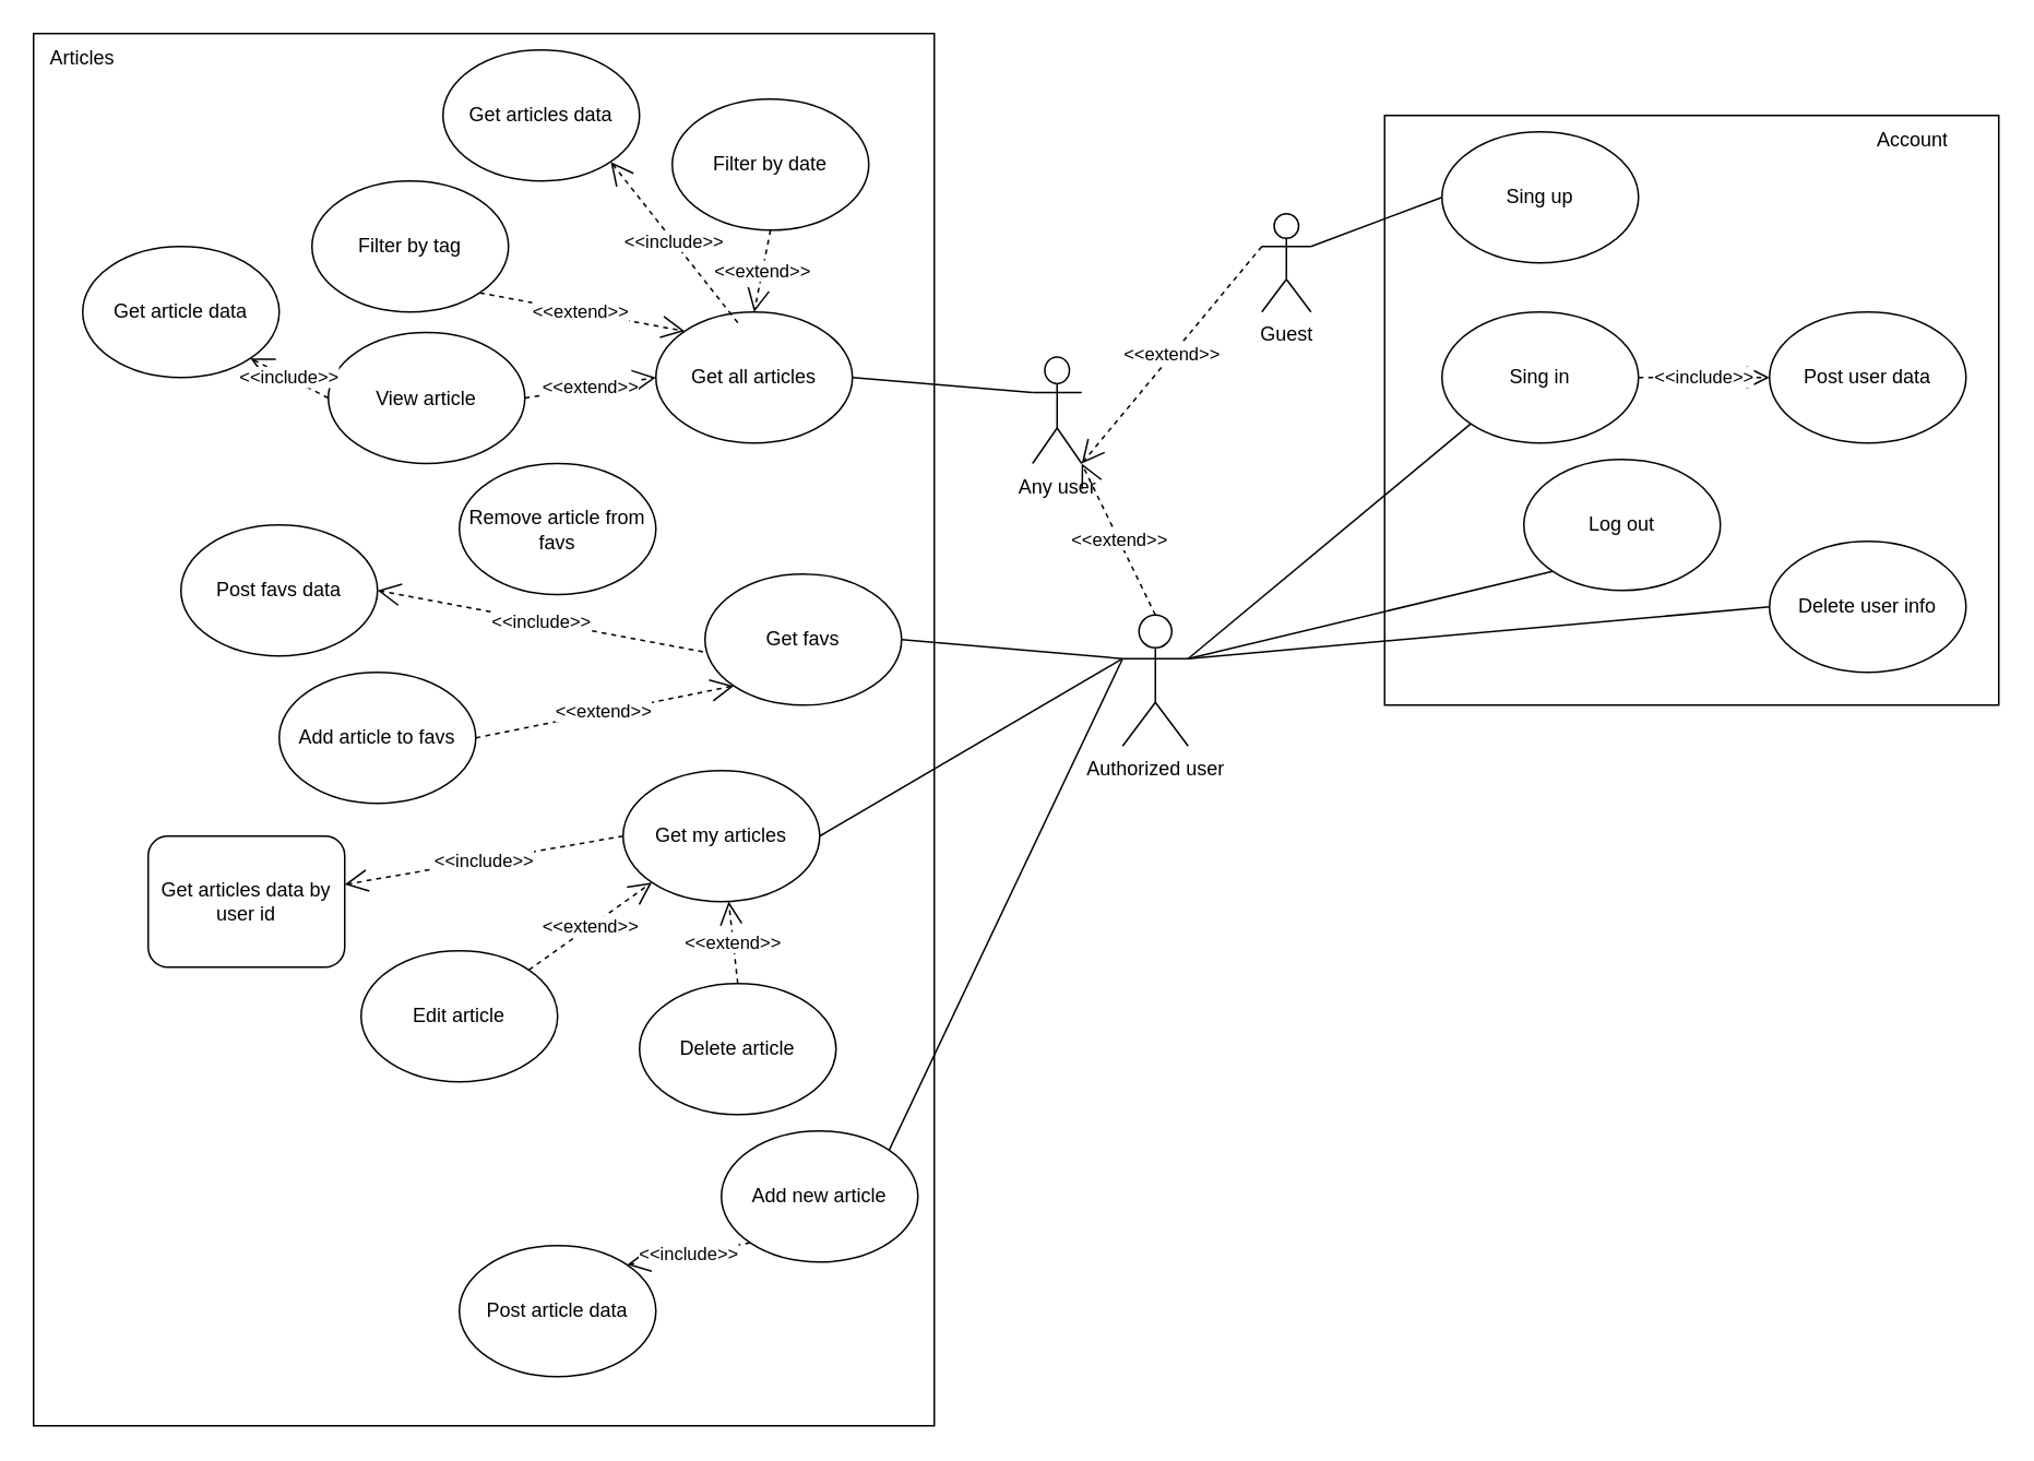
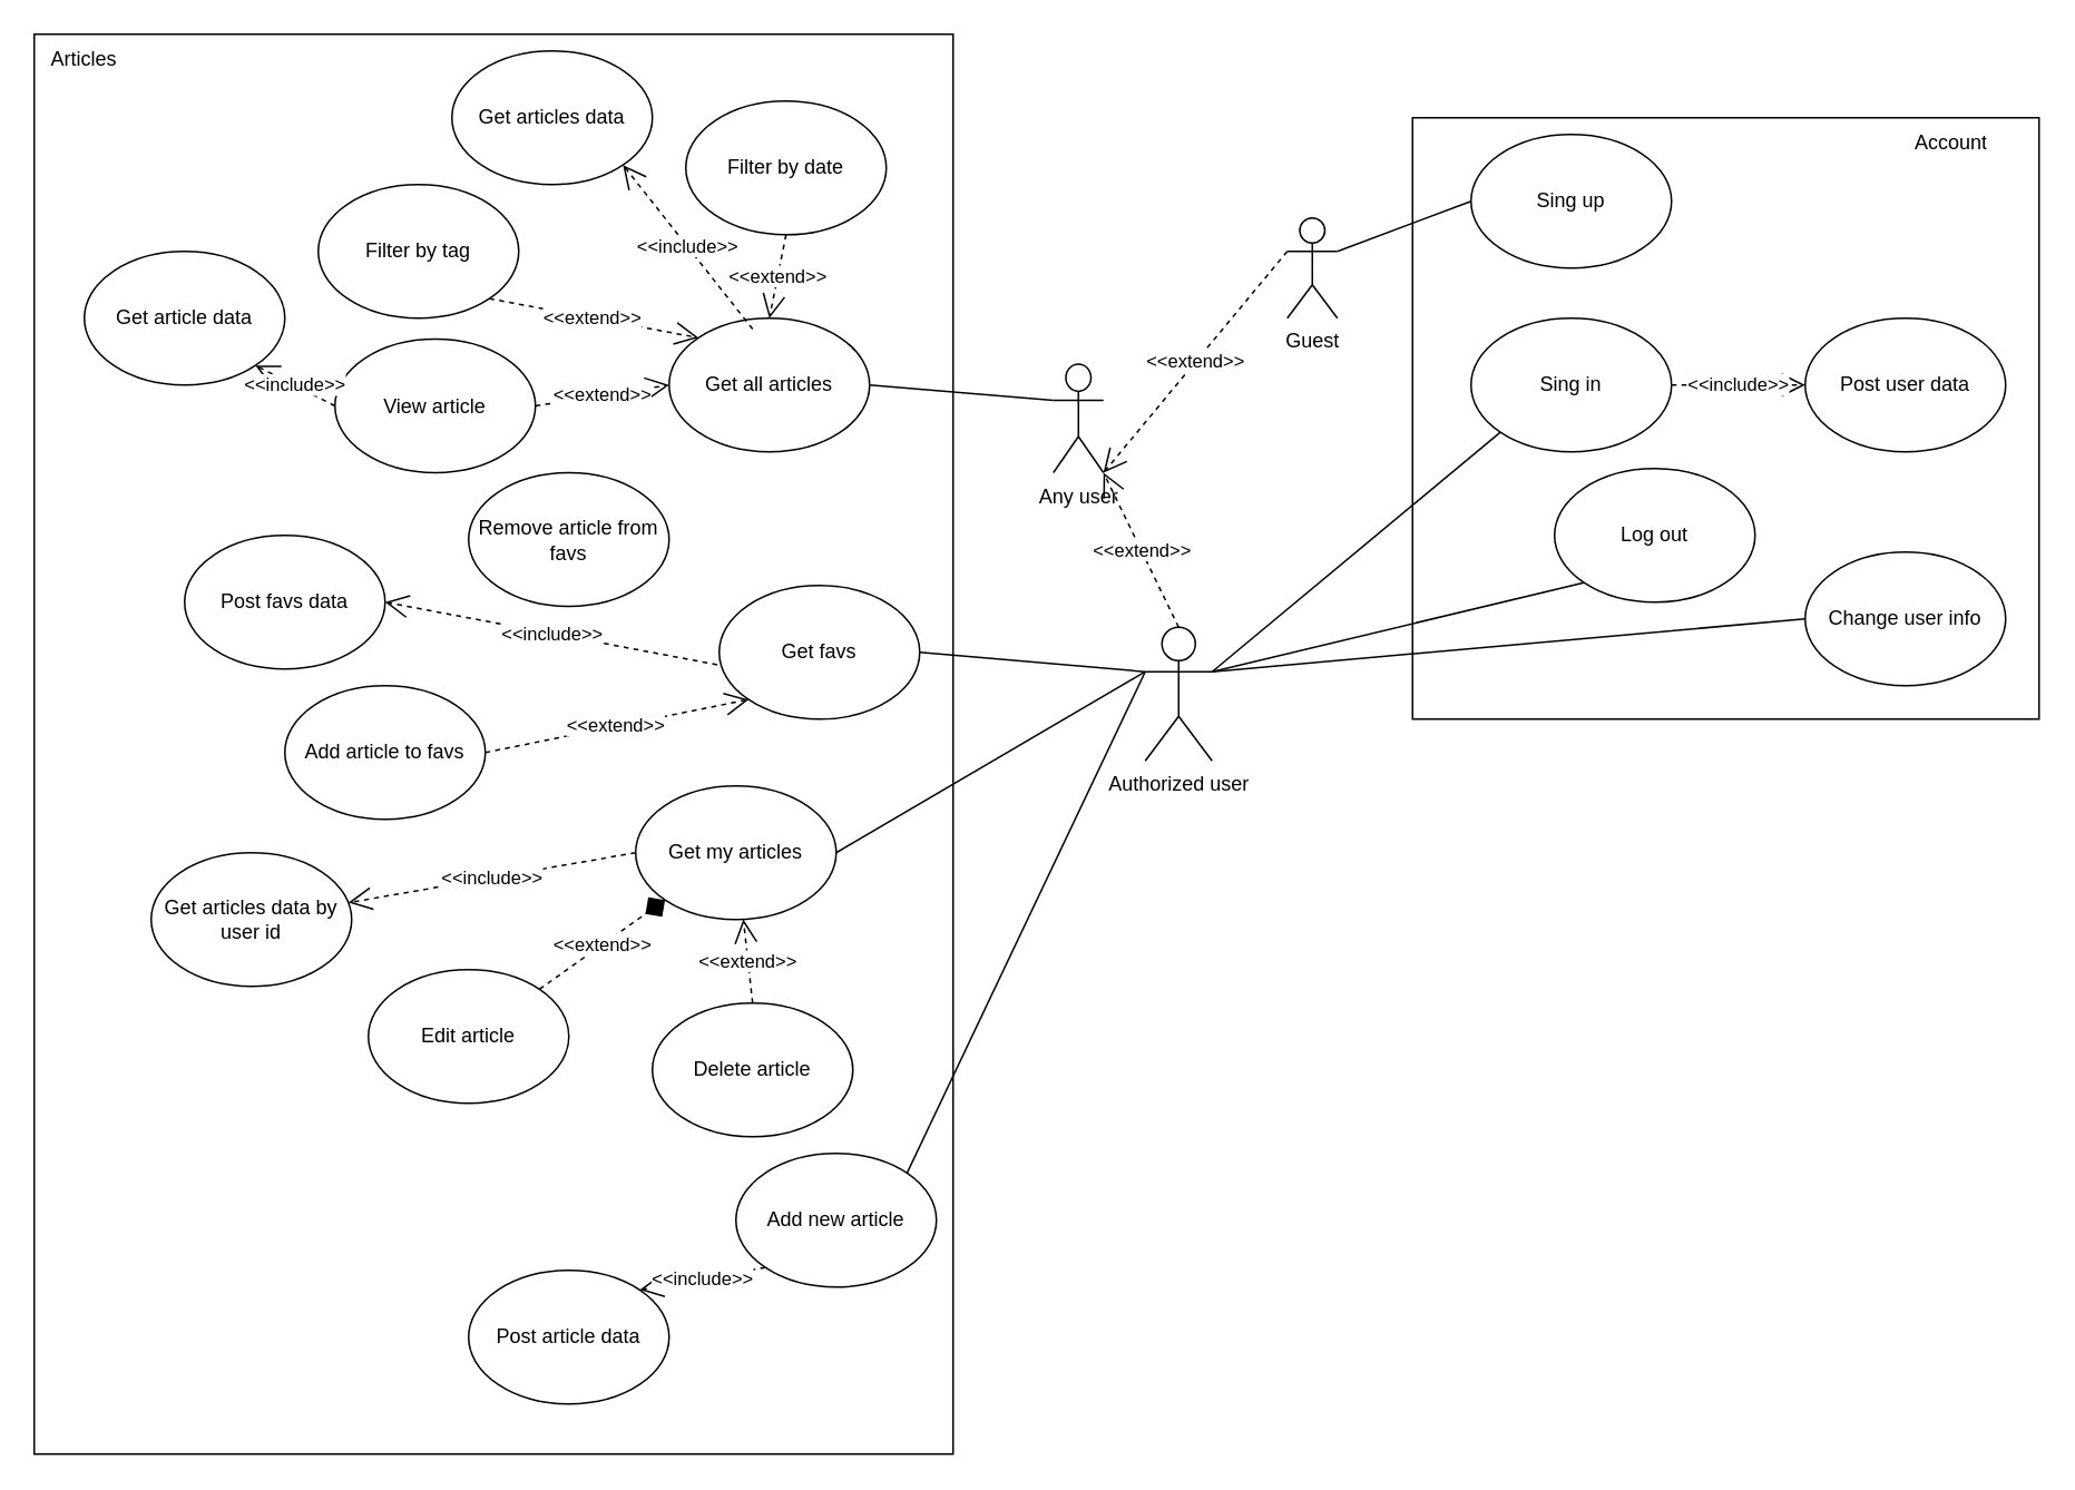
  <mxCell id="0" />
  <mxCell id="1" parent="0" />
  <mxCell id="2" value="" style="rounded=0;whiteSpace=wrap;html=1;" parent="1" vertex="1"><mxGeometry x="845" width="375" height="360" as="geometry" y="70" /></mxCell>
  <mxCell id="3" value="Authorized user" style="shape=umlActor;verticalLabelPosition=bottom;verticalAlign=top;html=1;outlineConnect=0;" parent="1" vertex="1"><mxGeometry x="685" y="375" width="40" height="80" as="geometry" /></mxCell>
  <mxCell id="4" value="" style="endArrow=none;html=1;rounded=0;exitX=1;exitY=0.333;exitDx=0;exitDy=0;exitPerimeter=0;entryX=0;entryY=1;entryDx=0;entryDy=0;" parent="1" source="3" target="5" edge="1"><mxGeometry width="50" height="50" relative="1" as="geometry"><mxPoint x="630" y="390" as="sourcePoint" /><mxPoint x="720" y="350" as="targetPoint" /></mxGeometry></mxCell>
  <mxCell id="5" value="Sing in" style="ellipse;whiteSpace=wrap;html=1;" parent="1" vertex="1"><mxGeometry x="880" y="190" width="120" height="80" as="geometry" /></mxCell>
  <mxCell id="6" value="Log out" style="ellipse;whiteSpace=wrap;html=1;" parent="1" vertex="1"><mxGeometry x="930" y="280" width="120" height="80" as="geometry" /></mxCell>
- <mxCell id="7" value="Delete user info" style="ellipse;whiteSpace=wrap;html=1;" parent="1" vertex="1"><mxGeometry x="1080" y="330" width="120" height="80" as="geometry" /></mxCell>
+ <mxCell id="7" value="Change user info" style="ellipse;whiteSpace=wrap;html=1;" parent="1" vertex="1"><mxGeometry x="1080" y="330" width="120" height="80" as="geometry" /></mxCell>
  <mxCell id="8" value="" style="endArrow=none;html=1;rounded=0;entryX=0;entryY=1;entryDx=0;entryDy=0;exitX=1;exitY=0.333;exitDx=0;exitDy=0;exitPerimeter=0;" parent="1" source="3" target="6" edge="1"><mxGeometry width="50" height="50" relative="1" as="geometry"><mxPoint x="630" y="390" as="sourcePoint" /><mxPoint x="680" y="340" as="targetPoint" /></mxGeometry></mxCell>
  <mxCell id="9" value="" style="endArrow=none;html=1;rounded=0;entryX=0;entryY=0.5;entryDx=0;entryDy=0;exitX=1;exitY=0.333;exitDx=0;exitDy=0;exitPerimeter=0;" parent="1" source="3" target="7" edge="1"><mxGeometry width="50" height="50" relative="1" as="geometry"><mxPoint x="630" y="390" as="sourcePoint" /><mxPoint x="680" y="340" as="targetPoint" /></mxGeometry></mxCell>
  <mxCell id="10" value="Account" style="text;strokeColor=none;fillColor=none;align=left;verticalAlign=middle;spacingLeft=4;spacingRight=4;overflow=hidden;points=[[0,0.5],[1,0.5]];portConstraint=eastwest;rotatable=0;whiteSpace=wrap;html=1;" parent="1" vertex="1"><mxGeometry x="1140" width="80" height="30" as="geometry" y="70" /></mxCell>
  <mxCell id="11" value="" style="rounded=0;whiteSpace=wrap;html=1;" vertex="1" parent="1"><mxGeometry x="20" y="20" width="550" height="850" as="geometry" /></mxCell>
  <mxCell id="12" value="Articles" style="text;html=1;align=center;verticalAlign=middle;whiteSpace=wrap;rounded=0;" vertex="1" parent="1"><mxGeometry x="20" y="20" width="60" height="30" as="geometry" /></mxCell>
  <mxCell id="13" value="Get all articles" style="ellipse;whiteSpace=wrap;html=1;" vertex="1" parent="1"><mxGeometry x="400" y="190" width="120" height="80" as="geometry" /></mxCell>
  <mxCell id="14" value="View article" style="ellipse;whiteSpace=wrap;html=1;" vertex="1" parent="1"><mxGeometry x="200" y="202.5" width="120" height="80" as="geometry" /></mxCell>
  <mxCell id="15" value="&amp;lt;&amp;lt;extend&amp;gt;&amp;gt;" style="endArrow=open;endSize=12;dashed=1;html=1;rounded=0;entryX=0;entryY=0.5;entryDx=0;entryDy=0;exitX=1;exitY=0.5;exitDx=0;exitDy=0;" edge="1" parent="1" source="14" target="13"><mxGeometry x="-0.005" width="160" relative="1" as="geometry"><mxPoint x="320" y="292" as="sourcePoint" /><mxPoint x="378" y="230" as="targetPoint" /><mxPoint as="offset" /></mxGeometry></mxCell>
  <mxCell id="16" value="&amp;lt;&amp;lt;include&amp;gt;&amp;gt;" style="endArrow=open;endSize=12;dashed=1;html=1;rounded=0;exitX=0;exitY=0.5;exitDx=0;exitDy=0;entryX=1;entryY=1;entryDx=0;entryDy=0;" edge="1" parent="1" target="17" source="14"><mxGeometry width="160" relative="1" as="geometry"><mxPoint x="160" y="260" as="sourcePoint" /><mxPoint x="250" y="289.58" as="targetPoint" /></mxGeometry></mxCell>
  <mxCell id="17" value="Get article data" style="ellipse;whiteSpace=wrap;html=1;" vertex="1" parent="1"><mxGeometry x="50" y="150" width="120" height="80" as="geometry" /></mxCell>
  <mxCell id="18" value="&amp;lt;&amp;lt;extend&amp;gt;&amp;gt;" style="endArrow=open;endSize=12;dashed=1;html=1;rounded=0;entryX=0;entryY=0;entryDx=0;entryDy=0;exitX=1;exitY=1;exitDx=0;exitDy=0;" edge="1" parent="1" source="19" target="13"><mxGeometry x="-0.005" width="160" relative="1" as="geometry"><mxPoint x="290" y="230" as="sourcePoint" /><mxPoint x="346" y="180" as="targetPoint" /><mxPoint as="offset" /></mxGeometry></mxCell>
  <mxCell id="19" value="Filter by tag" style="ellipse;whiteSpace=wrap;html=1;" vertex="1" parent="1"><mxGeometry x="190" y="110" width="120" height="80" as="geometry" /></mxCell>
  <mxCell id="20" value="&amp;lt;&amp;lt;extend&amp;gt;&amp;gt;" style="endArrow=open;endSize=12;dashed=1;html=1;rounded=0;exitX=0.5;exitY=1;exitDx=0;exitDy=0;entryX=0.5;entryY=0;entryDx=0;entryDy=0;" edge="1" parent="1" source="21" target="13"><mxGeometry x="-0.005" width="160" relative="1" as="geometry"><mxPoint x="350" y="130" as="sourcePoint" /><mxPoint x="460" y="200" as="targetPoint" /><mxPoint as="offset" /></mxGeometry></mxCell>
  <mxCell id="21" value="Filter by date" style="ellipse;whiteSpace=wrap;html=1;" vertex="1" parent="1"><mxGeometry x="410" y="60" width="120" height="80" as="geometry" /></mxCell>
  <mxCell id="22" value="Get favs" style="ellipse;whiteSpace=wrap;html=1;" vertex="1" parent="1"><mxGeometry x="430" y="350" width="120" height="80" as="geometry" /></mxCell>
  <mxCell id="23" value="" style="endArrow=none;html=1;rounded=0;exitX=1;exitY=0.5;exitDx=0;exitDy=0;entryX=0;entryY=0.333;entryDx=0;entryDy=0;entryPerimeter=0;" edge="1" parent="1" source="22" target="3"><mxGeometry width="50" height="50" relative="1" as="geometry"><mxPoint x="660" y="390" as="sourcePoint" /><mxPoint x="710" y="340" as="targetPoint" /></mxGeometry></mxCell>
  <mxCell id="24" value="&amp;lt;&amp;lt;include&amp;gt;&amp;gt;" style="endArrow=open;endSize=12;dashed=1;html=1;rounded=0;exitX=-0.01;exitY=0.593;exitDx=0;exitDy=0;entryX=1;entryY=0.5;entryDx=0;entryDy=0;exitPerimeter=0;" edge="1" parent="1" target="25" source="22"><mxGeometry width="160" relative="1" as="geometry"><mxPoint x="500" y="490" as="sourcePoint" /><mxPoint x="500" y="439.58" as="targetPoint" /></mxGeometry></mxCell>
  <mxCell id="25" value="Post favs data" style="ellipse;whiteSpace=wrap;html=1;" vertex="1" parent="1"><mxGeometry x="110" y="320" width="120" height="80" as="geometry" /></mxCell>
  <mxCell id="26" value="Add article to favs" style="ellipse;whiteSpace=wrap;html=1;" vertex="1" parent="1"><mxGeometry x="170" y="410" width="120" height="80" as="geometry" /></mxCell>
  <mxCell id="27" value="&amp;lt;&amp;lt;extend&amp;gt;&amp;gt;" style="endArrow=open;endSize=12;dashed=1;html=1;rounded=0;entryX=0;entryY=1;entryDx=0;entryDy=0;exitX=1;exitY=0.5;exitDx=0;exitDy=0;" edge="1" parent="1" source="26" target="22"><mxGeometry x="-0.005" width="160" relative="1" as="geometry"><mxPoint x="434" y="490" as="sourcePoint" /><mxPoint x="490" y="430" as="targetPoint" /><mxPoint as="offset" /></mxGeometry></mxCell>
  <mxCell id="28" value="Remove article from favs" style="ellipse;whiteSpace=wrap;html=1;" vertex="1" parent="1"><mxGeometry x="280" y="282.5" width="120" height="80" as="geometry" /></mxCell>
  <mxCell id="29" value="Guest" style="shape=umlActor;verticalLabelPosition=bottom;verticalAlign=top;html=1;outlineConnect=0;" vertex="1" parent="1"><mxGeometry x="770" y="130" width="30" height="60" as="geometry" /></mxCell>
  <mxCell id="30" value="" style="endArrow=none;html=1;rounded=0;entryX=0;entryY=0.333;entryDx=0;entryDy=0;entryPerimeter=0;exitX=1;exitY=0.5;exitDx=0;exitDy=0;" edge="1" parent="1" source="13" target="44"><mxGeometry width="50" height="50" relative="1" as="geometry"><mxPoint x="660" y="390" as="sourcePoint" /><mxPoint x="710" y="340" as="targetPoint" /></mxGeometry></mxCell>
  <mxCell id="31" value="Sing up" style="ellipse;whiteSpace=wrap;html=1;" vertex="1" parent="1"><mxGeometry x="880" y="80" width="120" height="80" as="geometry" /></mxCell>
  <mxCell id="32" value="" style="endArrow=none;html=1;rounded=0;entryX=0;entryY=0.5;entryDx=0;entryDy=0;exitX=1;exitY=0.333;exitDx=0;exitDy=0;exitPerimeter=0;" edge="1" parent="1" source="29" target="31"><mxGeometry width="50" height="50" relative="1" as="geometry"><mxPoint x="660" y="390" as="sourcePoint" /><mxPoint x="710" y="340" as="targetPoint" /></mxGeometry></mxCell>
  <mxCell id="33" value="&amp;lt;&amp;lt;extend&amp;gt;&amp;gt;" style="endArrow=open;endSize=12;dashed=1;html=1;rounded=0;exitX=0.5;exitY=0;exitDx=0;exitDy=0;exitPerimeter=0;entryX=1;entryY=1;entryDx=0;entryDy=0;entryPerimeter=0;" edge="1" parent="1" source="3" target="44"><mxGeometry x="-0.005" width="160" relative="1" as="geometry"><mxPoint x="670" y="306" as="sourcePoint" /><mxPoint x="838" y="254" as="targetPoint" /><mxPoint as="offset" /></mxGeometry></mxCell>
  <mxCell id="34" value="Get my articles" style="ellipse;whiteSpace=wrap;html=1;" vertex="1" parent="1"><mxGeometry x="380" y="470" width="120" height="80" as="geometry" /></mxCell>
  <mxCell id="35" value="" style="endArrow=none;html=1;rounded=0;entryX=0;entryY=0.333;entryDx=0;entryDy=0;entryPerimeter=0;exitX=1;exitY=0.5;exitDx=0;exitDy=0;" edge="1" parent="1" source="34" target="3"><mxGeometry width="50" height="50" relative="1" as="geometry"><mxPoint x="660" y="390" as="sourcePoint" /><mxPoint x="710" y="340" as="targetPoint" /></mxGeometry></mxCell>
  <mxCell id="36" value="" style="endArrow=none;html=1;rounded=0;entryX=0;entryY=0.333;entryDx=0;entryDy=0;entryPerimeter=0;exitX=1;exitY=0;exitDx=0;exitDy=0;" edge="1" parent="1" source="37" target="3"><mxGeometry width="50" height="50" relative="1" as="geometry"><mxPoint x="780" y="620" as="sourcePoint" /><mxPoint x="710" y="340" as="targetPoint" /></mxGeometry></mxCell>
  <mxCell id="37" value="Add new article" style="ellipse;whiteSpace=wrap;html=1;" vertex="1" parent="1"><mxGeometry x="440" y="690" width="120" height="80" as="geometry" /></mxCell>
  <mxCell id="38" value="&amp;lt;&amp;lt;include&amp;gt;&amp;gt;" style="endArrow=open;endSize=12;dashed=1;html=1;rounded=0;exitX=0;exitY=1;exitDx=0;exitDy=0;entryX=1;entryY=0;entryDx=0;entryDy=0;" edge="1" parent="1" source="37" target="39"><mxGeometry width="160" relative="1" as="geometry"><mxPoint x="1066" y="620" as="sourcePoint" /><mxPoint x="980" y="714" as="targetPoint" /></mxGeometry></mxCell>
  <mxCell id="39" value="Post article data" style="ellipse;whiteSpace=wrap;html=1;" vertex="1" parent="1"><mxGeometry x="280" y="760" width="120" height="80" as="geometry" /></mxCell>
  <mxCell id="40" value="&amp;lt;&amp;lt;include&amp;gt;&amp;gt;" style="endArrow=open;endSize=12;dashed=1;html=1;rounded=0;exitX=0;exitY=0.5;exitDx=0;exitDy=0;" edge="1" parent="1" source="34" target="41"><mxGeometry width="160" relative="1" as="geometry"><mxPoint x="1000" y="520" as="sourcePoint" /><mxPoint x="1073" y="552" as="targetPoint" /></mxGeometry></mxCell>
- <mxCell id="41" value="Get articles data by user id" style="whiteSpace=wrap;html=1;rounded=1;" vertex="1" parent="1"><mxGeometry x="90" y="510" width="120" height="80" as="geometry" /></mxCell>
+ <mxCell id="41" value="Get articles data by user id" style="ellipse;whiteSpace=wrap;html=1;" vertex="1" parent="1"><mxGeometry x="90" y="510" width="120" height="80" as="geometry" /></mxCell>
  <mxCell id="42" value="Post user data" style="ellipse;whiteSpace=wrap;html=1;" vertex="1" parent="1"><mxGeometry x="1080" y="190" width="120" height="80" as="geometry" /></mxCell>
  <mxCell id="43" value="&amp;lt;&amp;lt;include&amp;gt;&amp;gt;" style="endArrow=open;endSize=12;dashed=1;html=1;rounded=0;exitX=1;exitY=0.5;exitDx=0;exitDy=0;entryX=0;entryY=0.5;entryDx=0;entryDy=0;" edge="1" parent="1" target="42" source="5"><mxGeometry width="160" relative="1" as="geometry"><mxPoint x="970" y="230" as="sourcePoint" /><mxPoint x="1057.574" y="178.284" as="targetPoint" /></mxGeometry></mxCell>
  <mxCell id="44" value="Any user" style="shape=umlActor;verticalLabelPosition=bottom;verticalAlign=top;html=1;outlineConnect=0;" vertex="1" parent="1"><mxGeometry x="630" y="217.5" width="30" height="65" as="geometry" /></mxCell>
  <mxCell id="45" value="&amp;lt;&amp;lt;extend&amp;gt;&amp;gt;" style="endArrow=open;endSize=12;dashed=1;html=1;rounded=0;exitX=0;exitY=0.333;exitDx=0;exitDy=0;exitPerimeter=0;entryX=1;entryY=1;entryDx=0;entryDy=0;entryPerimeter=0;" edge="1" parent="1" source="29" target="44"><mxGeometry x="-0.005" width="160" relative="1" as="geometry"><mxPoint x="790" y="357.5" as="sourcePoint" /><mxPoint x="690" y="142.5" as="targetPoint" /><mxPoint as="offset" /></mxGeometry></mxCell>
  <mxCell id="46" style="edgeStyle=orthogonalEdgeStyle;rounded=0;orthogonalLoop=1;jettySize=auto;html=1;exitX=0.5;exitY=1;exitDx=0;exitDy=0;" edge="1" parent="1" source="28" target="28"><mxGeometry relative="1" as="geometry" /></mxCell>
  <mxCell id="47" value="Edit article" style="ellipse;whiteSpace=wrap;html=1;" vertex="1" parent="1"><mxGeometry x="220" y="580" width="120" height="80" as="geometry" /></mxCell>
- <mxCell id="48" value="&amp;lt;&amp;lt;extend&amp;gt;&amp;gt;" style="endArrow=open;endSize=12;dashed=1;html=1;rounded=0;entryX=0;entryY=1;entryDx=0;entryDy=0;exitX=1;exitY=0;exitDx=0;exitDy=0;" edge="1" parent="1" source="47" target="34"><mxGeometry x="-0.005" width="160" relative="1" as="geometry"><mxPoint x="494" y="740" as="sourcePoint" /><mxPoint x="508" y="668" as="targetPoint" /><mxPoint as="offset" /></mxGeometry></mxCell>
+ <mxCell id="48" value="&amp;lt;&amp;lt;extend&amp;gt;&amp;gt;" style="endArrow=diamond;endSize=12;dashed=1;html=1;rounded=0;entryX=0;entryY=1;entryDx=0;entryDy=0;exitX=1;exitY=0;exitDx=0;exitDy=0;" edge="1" parent="1" source="47" target="34"><mxGeometry x="-0.005" width="160" relative="1" as="geometry"><mxPoint x="494" y="740" as="sourcePoint" /><mxPoint x="508" y="668" as="targetPoint" /><mxPoint as="offset" /></mxGeometry></mxCell>
  <mxCell id="49" value="Delete article" style="ellipse;whiteSpace=wrap;html=1;" vertex="1" parent="1"><mxGeometry x="390" y="600" width="120" height="80" as="geometry" /></mxCell>
  <mxCell id="50" value="&amp;lt;&amp;lt;extend&amp;gt;&amp;gt;" style="endArrow=open;endSize=12;dashed=1;html=1;rounded=0;exitX=0.5;exitY=0;exitDx=0;exitDy=0;" edge="1" parent="1" source="49" target="34"><mxGeometry x="-0.005" width="160" relative="1" as="geometry"><mxPoint x="626" y="812" as="sourcePoint" /><mxPoint x="530" y="610" as="targetPoint" /><mxPoint as="offset" /></mxGeometry></mxCell>
  <mxCell id="51" value="&amp;lt;&amp;lt;include&amp;gt;&amp;gt;" style="endArrow=open;endSize=12;dashed=1;html=1;rounded=0;exitX=0;exitY=0.5;exitDx=0;exitDy=0;entryX=1;entryY=1;entryDx=0;entryDy=0;" edge="1" parent="1" target="52"><mxGeometry width="160" relative="1" as="geometry"><mxPoint x="450" y="196.5" as="sourcePoint" /><mxPoint x="500" y="243.08" as="targetPoint" /></mxGeometry></mxCell>
  <mxCell id="52" value="Get articles data" style="ellipse;whiteSpace=wrap;html=1;" vertex="1" parent="1"><mxGeometry x="270" y="30" width="120" height="80" as="geometry" /></mxCell>
